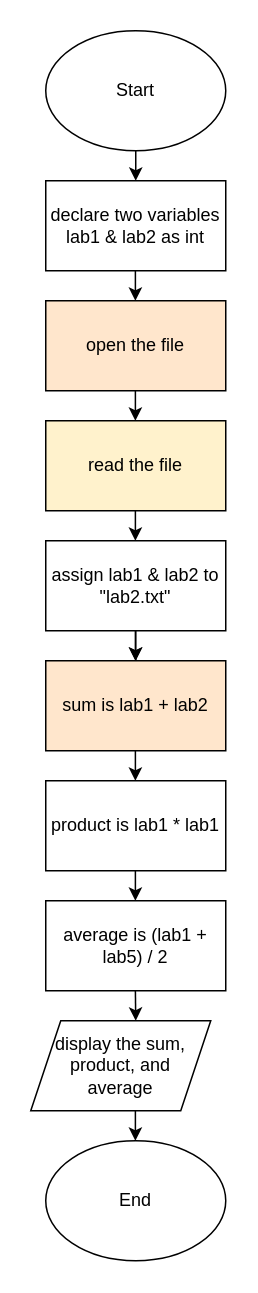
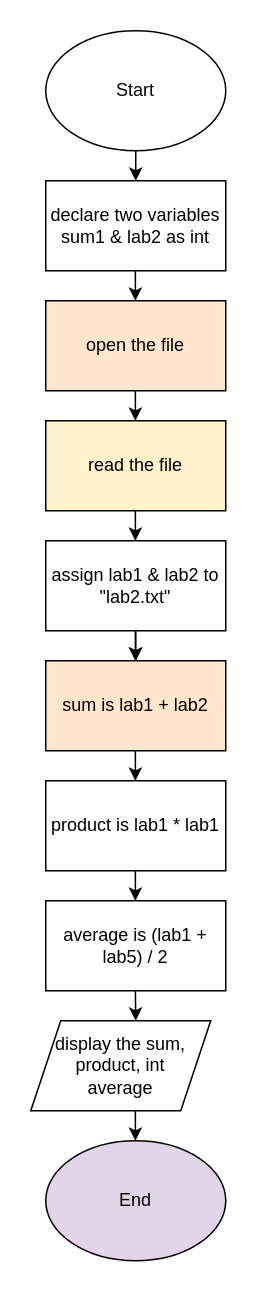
  <mxCell id="0" />
  <mxCell id="1" parent="0" />
  <mxCell id="2" value="Start" style="ellipse;whiteSpace=wrap;html=1;" vertex="1" parent="1"><mxGeometry x="30" y="20" width="120" height="80" as="geometry" /></mxCell>
  <mxCell id="3" value="" style="endArrow=classic;html=1;rounded=0;" edge="1" parent="1"><mxGeometry width="50" height="50" relative="1" as="geometry"><mxPoint x="90" y="100" as="sourcePoint" /><mxPoint x="90" y="120" as="targetPoint" /></mxGeometry></mxCell>
- <mxCell id="4" value="declare two variables lab1 &amp;amp; lab2 as int" style="rounded=0;whiteSpace=wrap;html=1;" vertex="1" parent="1"><mxGeometry x="30" y="120" width="120" height="60" as="geometry" /></mxCell>
+ <mxCell id="4" value="declare two variables sum1 &amp;amp; lab2 as int" style="rounded=0;whiteSpace=wrap;html=1;" vertex="1" parent="1"><mxGeometry x="30" y="120" width="120" height="60" as="geometry" /></mxCell>
  <mxCell id="5" value="" style="endArrow=classic;html=1;rounded=0;" edge="1" parent="1"><mxGeometry width="50" height="50" relative="1" as="geometry"><mxPoint x="89.76" y="180" as="sourcePoint" /><mxPoint x="89.76" y="200" as="targetPoint" /></mxGeometry></mxCell>
  <mxCell id="6" value="open the file" style="rounded=0;whiteSpace=wrap;html=1;fillColor=#ffe6cc;" vertex="1" parent="1"><mxGeometry x="30" y="200" width="120" height="60" as="geometry" /></mxCell>
  <mxCell id="7" value="" style="endArrow=classic;html=1;rounded=0;" edge="1" parent="1"><mxGeometry width="50" height="50" relative="1" as="geometry"><mxPoint x="89.76" y="260" as="sourcePoint" /><mxPoint x="89.76" y="280" as="targetPoint" /></mxGeometry></mxCell>
  <mxCell id="8" value="read the file" style="rounded=0;whiteSpace=wrap;html=1;fillColor=#fff2cc;" vertex="1" parent="1"><mxGeometry x="30" y="280" width="120" height="60" as="geometry" /></mxCell>
  <mxCell id="9" value="" style="endArrow=classic;html=1;rounded=0;" edge="1" parent="1"><mxGeometry width="50" height="50" relative="1" as="geometry"><mxPoint x="89.76" y="340" as="sourcePoint" /><mxPoint x="89.76" y="360" as="targetPoint" /></mxGeometry></mxCell>
  <mxCell id="10" value="" style="edgeStyle=orthogonalEdgeStyle;rounded=0;orthogonalLoop=1;jettySize=auto;html=1;" edge="1" parent="1" source="11" target="13"><mxGeometry relative="1" as="geometry" /></mxCell>
  <mxCell id="11" value="assign lab1 &amp;amp; lab2 to &quot;lab2.txt&quot;" style="rounded=0;whiteSpace=wrap;html=1;" vertex="1" parent="1"><mxGeometry x="30" y="360" width="120" height="60" as="geometry" /></mxCell>
  <mxCell id="12" value="" style="endArrow=classic;html=1;rounded=0;" edge="1" parent="1"><mxGeometry width="50" height="50" relative="1" as="geometry"><mxPoint x="89.76" y="420" as="sourcePoint" /><mxPoint x="89.76" y="440" as="targetPoint" /></mxGeometry></mxCell>
  <mxCell id="13" value="sum is lab1 + lab2" style="rounded=0;whiteSpace=wrap;html=1;fillColor=#ffe6cc;" vertex="1" parent="1"><mxGeometry x="30" y="440" width="120" height="60" as="geometry" /></mxCell>
  <mxCell id="14" value="" style="endArrow=classic;html=1;rounded=0;" edge="1" parent="1"><mxGeometry width="50" height="50" relative="1" as="geometry"><mxPoint x="89.76" y="500" as="sourcePoint" /><mxPoint x="89.76" y="520" as="targetPoint" /></mxGeometry></mxCell>
  <mxCell id="15" value="product is lab1 * lab1" style="rounded=0;whiteSpace=wrap;html=1;" vertex="1" parent="1"><mxGeometry x="30" y="520" width="120" height="60" as="geometry" /></mxCell>
  <mxCell id="16" value="" style="endArrow=classic;html=1;rounded=0;" edge="1" parent="1"><mxGeometry width="50" height="50" relative="1" as="geometry"><mxPoint x="89.76" y="580" as="sourcePoint" /><mxPoint x="89.76" y="600" as="targetPoint" /></mxGeometry></mxCell>
  <mxCell id="17" value="average is (lab1 + lab5) / 2" style="rounded=0;whiteSpace=wrap;html=1;" vertex="1" parent="1"><mxGeometry x="30" y="600" width="120" height="60" as="geometry" /></mxCell>
- <mxCell id="18" value="display the sum, product, and &lt;br&gt;average" style="shape=parallelogram;perimeter=parallelogramPerimeter;whiteSpace=wrap;html=1;fixedSize=1;" vertex="1" parent="1"><mxGeometry x="20" y="680" width="120" height="60" as="geometry" /></mxCell>
+ <mxCell id="18" value="display the sum, product, int &lt;br&gt;average" style="shape=parallelogram;perimeter=parallelogramPerimeter;whiteSpace=wrap;html=1;fixedSize=1;" vertex="1" parent="1"><mxGeometry x="20" y="680" width="120" height="60" as="geometry" /></mxCell>
  <mxCell id="19" value="" style="endArrow=classic;html=1;rounded=0;" edge="1" parent="1"><mxGeometry width="50" height="50" relative="1" as="geometry"><mxPoint x="89.76" y="660" as="sourcePoint" /><mxPoint x="89.76" y="680" as="targetPoint" /><Array as="points"><mxPoint x="90" y="680" /></Array></mxGeometry></mxCell>
  <mxCell id="20" value="" style="endArrow=classic;html=1;rounded=0;" edge="1" parent="1"><mxGeometry width="50" height="50" relative="1" as="geometry"><mxPoint x="89.76" y="740" as="sourcePoint" /><mxPoint x="89.76" y="760" as="targetPoint" /></mxGeometry></mxCell>
- <mxCell id="21" value="End" style="ellipse;whiteSpace=wrap;html=1;" vertex="1" parent="1"><mxGeometry x="30" y="760" width="120" height="80" as="geometry" /></mxCell>
+ <mxCell id="21" value="End" style="ellipse;whiteSpace=wrap;html=1;fillColor=#e1d5e7;" vertex="1" parent="1"><mxGeometry x="30" y="760" width="120" height="80" as="geometry" /></mxCell>
